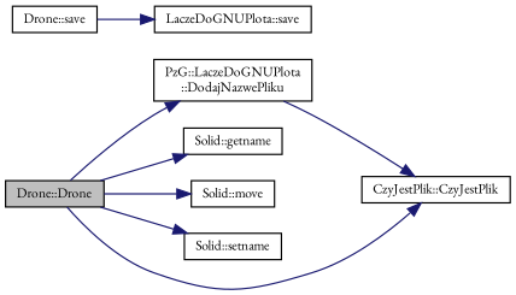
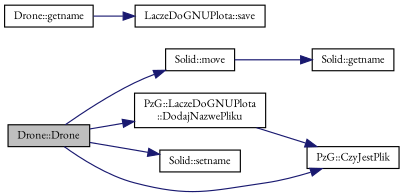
  digraph {
    fontname="EB Garamond"
    rankdir=LR
    node [color=black fillcolor=white fontname="EB Garamond" fontsize=10 shape=record style=filled]
    edge [color=midnightblue fontname="EB Garamond" fontsize=10 labelfontname=Helvetica labelfontsize=10 style=solid]
    n1 [fillcolor=grey75 fontcolor=black height=0.2 label="Drone::Drone" width=0.4]
    n2 [height=0.2 label="PzG::LaczeDoGNUPlota\l::DodajNazwePliku" width=0.4]
    n3 [height=0.2 label="Solid::getname" width=0.4]
    n4 [height=0.2 label="Solid::move" width=0.4]
    n5 [height=0.2 label="Solid::setname" width=0.4]
-   n6 [height=0.2 label="CzyJestPlik::CzyJestPlik" width=0.4]
-   n7 [height=0.2 label="Drone::save" width=0.4]
+   n6 [height=0.2 label="PzG::CzyJestPlik" width=0.4]
+   n7 [height=0.2 label="Drone::getname" width=0.4]
    n8 [height=0.2 label="LaczeDoGNUPlota::save" width=0.4]
    n1 -> n2
-   n1 -> n3
+   n4 -> n3
    n1 -> n4
    n1 -> n5
    n1 -> n6
    n2 -> n6
    n7 -> n8
  }
